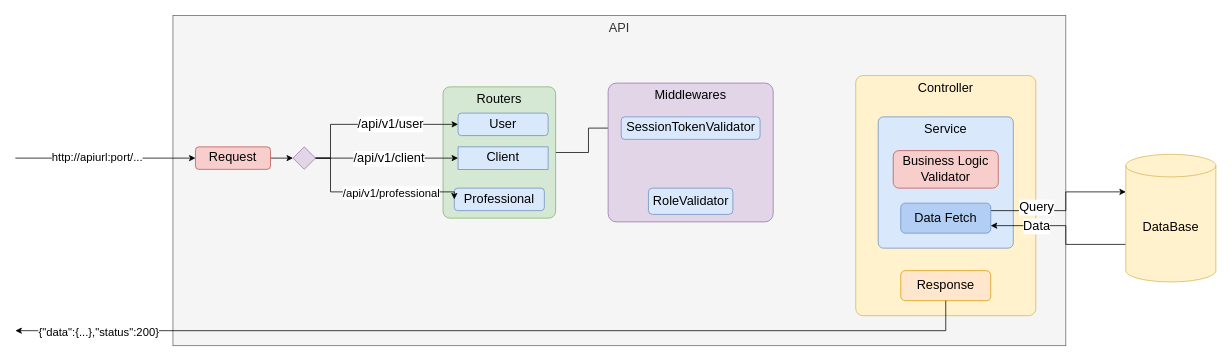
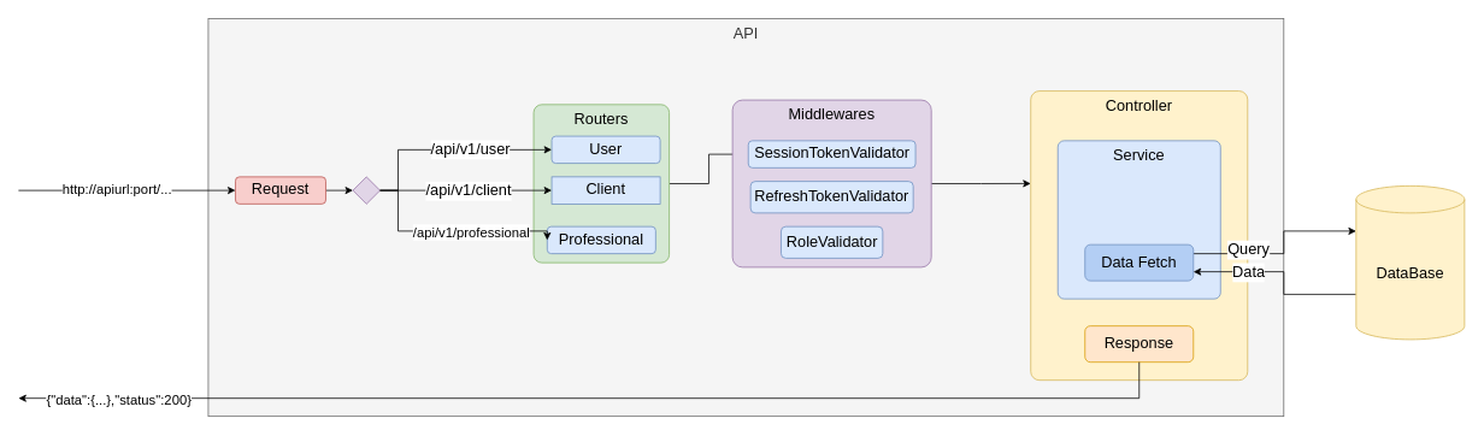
  <mxCell id="0" />
  <mxCell id="1" parent="0" />
  <mxCell id="2" value="API" style="rounded=0;whiteSpace=wrap;html=1;verticalAlign=top;align=center;fontSize=17;fillColor=#f5f5f5;fontColor=#333333;strokeColor=#666666;" vertex="1" parent="1"><mxGeometry x="230" y="20" width="1190" height="440" as="geometry" /></mxCell>
  <mxCell id="3" style="edgeStyle=orthogonalEdgeStyle;rounded=0;orthogonalLoop=1;jettySize=auto;html=1;exitX=1;exitY=0.5;exitDx=0;exitDy=0;entryX=0;entryY=0.5;entryDx=0;entryDy=0;fontSize=17;" edge="1" parent="1" source="4" target="5"><mxGeometry relative="1" as="geometry" /></mxCell>
  <mxCell id="4" value="Request" style="rounded=1;whiteSpace=wrap;html=1;fontSize=17;fillColor=#f8cecc;strokeColor=#b85450;" vertex="1" parent="1"><mxGeometry x="260" y="195" width="100" height="30" as="geometry" /></mxCell>
  <mxCell id="5" value="" style="rhombus;whiteSpace=wrap;html=1;fontSize=17;fillColor=#e1d5e7;strokeColor=#9673a6;" vertex="1" parent="1"><mxGeometry x="390" y="195" width="30" height="30" as="geometry" /></mxCell>
  <mxCell id="6" style="edgeStyle=orthogonalEdgeStyle;rounded=0;orthogonalLoop=1;jettySize=auto;html=1;exitX=1;exitY=0.5;exitDx=0;exitDy=0;fontSize=17;" edge="1" parent="1" source="7" target="14"><mxGeometry relative="1" as="geometry" /></mxCell>
  <mxCell id="7" value="Routers" style="rounded=1;whiteSpace=wrap;html=1;fontSize=17;verticalAlign=top;arcSize=6;fillColor=#d5e8d4;strokeColor=#82b366;" vertex="1" parent="1"><mxGeometry x="590" y="115" width="150" height="175" as="geometry" /></mxCell>
+ <mxCell id="8" style="edgeStyle=orthogonalEdgeStyle;rounded=0;orthogonalLoop=1;jettySize=auto;html=1;exitX=1;exitY=0.5;exitDx=0;exitDy=0;entryX=0;entryY=0.32;entryDx=0;entryDy=0;entryPerimeter=0;fontSize=15;" edge="1" parent="1" source="9" target="10"><mxGeometry relative="1" as="geometry" /></mxCell>
  <mxCell id="9" value="Middlewares" style="rounded=1;whiteSpace=wrap;html=1;fontSize=17;verticalAlign=top;arcSize=6;fillColor=#e1d5e7;strokeColor=#9673a6;" vertex="1" parent="1"><mxGeometry x="810" y="110" width="220" height="185" as="geometry" /></mxCell>
  <mxCell id="10" value="Controller" style="rounded=1;whiteSpace=wrap;html=1;fontSize=17;verticalAlign=top;arcSize=4;fillColor=#fff2cc;strokeColor=#d6b656;" vertex="1" parent="1"><mxGeometry x="1140" y="100" width="240" height="320" as="geometry" /></mxCell>
  <mxCell id="11" value="User" style="rounded=1;whiteSpace=wrap;html=1;fontSize=17;fillColor=#dae8fc;strokeColor=#6c8ebf;" vertex="1" parent="1"><mxGeometry x="610" y="150" width="120" height="30" as="geometry" /></mxCell>
  <mxCell id="12" value="Client" style="whiteSpace=wrap;html=1;fontSize=17;fillColor=#dae8fc;strokeColor=#6c8ebf;rounded=0;" vertex="1" parent="1"><mxGeometry x="610" y="195" width="120" height="30" as="geometry" /></mxCell>
  <mxCell id="13" value="Professional" style="rounded=1;whiteSpace=wrap;html=1;fontSize=17;fillColor=#dae8fc;strokeColor=#6c8ebf;" vertex="1" parent="1"><mxGeometry x="605" y="250" width="120" height="30" as="geometry" /></mxCell>
  <mxCell id="14" value="SessionTokenValidator" style="rounded=1;whiteSpace=wrap;html=1;fontSize=17;fillColor=#dae8fc;strokeColor=#6c8ebf;" vertex="1" parent="1"><mxGeometry x="827.5" y="155" width="185" height="30" as="geometry" /></mxCell>
+ <mxCell id="15" value="RefreshTokenValidator" style="rounded=1;whiteSpace=wrap;html=1;fontSize=17;fillColor=#dae8fc;strokeColor=#6c8ebf;" vertex="1" parent="1"><mxGeometry x="830" y="200" width="180" height="35" as="geometry" /></mxCell>
  <mxCell id="16" value="RoleValidator" style="rounded=1;whiteSpace=wrap;html=1;fontSize=17;fillColor=#dae8fc;strokeColor=#6c8ebf;" vertex="1" parent="1"><mxGeometry x="863.75" y="250" width="112.5" height="35" as="geometry" /></mxCell>
  <mxCell id="17" value="Service" style="rounded=1;whiteSpace=wrap;html=1;fontSize=17;verticalAlign=top;arcSize=4;fillColor=#dae8fc;strokeColor=#6c8ebf;" vertex="1" parent="1"><mxGeometry x="1170" y="155" width="180" height="175" as="geometry" /></mxCell>
- <mxCell id="18" value="Business Logic Validator" style="rounded=1;whiteSpace=wrap;html=1;fontSize=17;fillColor=#f8cecc;strokeColor=#b85450;" vertex="1" parent="1"><mxGeometry x="1190" y="200" width="140" height="50" as="geometry" /></mxCell>
  <mxCell id="19" style="edgeStyle=orthogonalEdgeStyle;rounded=0;orthogonalLoop=1;jettySize=auto;html=1;exitX=1;exitY=0.25;exitDx=0;exitDy=0;entryX=0;entryY=0;entryDx=0;entryDy=50;entryPerimeter=0;fontSize=17;" edge="1" parent="1" source="21" target="25"><mxGeometry relative="1" as="geometry"><Array as="points"><mxPoint x="1420" y="280" /><mxPoint x="1420" y="255" /></Array></mxGeometry></mxCell>
  <mxCell id="20" value="Query" style="edgeLabel;html=1;align=center;verticalAlign=middle;resizable=0;points=[];fontSize=17;" vertex="1" connectable="0" parent="19"><mxGeometry x="0.352" y="1" relative="1" as="geometry"><mxPoint x="-54" y="21" as="offset" /></mxGeometry></mxCell>
  <mxCell id="21" value="Data Fetch" style="rounded=1;whiteSpace=wrap;html=1;fontSize=17;fillColor=#b3cef4;strokeColor=#6c8ebf;" vertex="1" parent="1"><mxGeometry x="1200" y="270" width="120" height="40" as="geometry" /></mxCell>
  <mxCell id="22" value="Response" style="rounded=1;whiteSpace=wrap;html=1;fontSize=17;fillColor=#ffe6cc;strokeColor=#d79b00;" vertex="1" parent="1"><mxGeometry x="1200" y="360" width="120" height="40" as="geometry" /></mxCell>
  <mxCell id="23" style="edgeStyle=orthogonalEdgeStyle;rounded=0;orthogonalLoop=1;jettySize=auto;html=1;exitX=0;exitY=0;exitDx=0;exitDy=120;exitPerimeter=0;entryX=1;entryY=0.75;entryDx=0;entryDy=0;fontSize=17;" edge="1" parent="1" source="25" target="21"><mxGeometry relative="1" as="geometry"><Array as="points"><mxPoint x="1420" y="325" /><mxPoint x="1420" y="300" /></Array></mxGeometry></mxCell>
  <mxCell id="24" value="Data" style="edgeLabel;html=1;align=center;verticalAlign=middle;resizable=0;points=[];fontSize=17;" vertex="1" connectable="0" parent="23"><mxGeometry x="-0.323" y="-2" relative="1" as="geometry"><mxPoint x="-51" y="-23" as="offset" /></mxGeometry></mxCell>
  <mxCell id="25" value="DataBase" style="shape=cylinder3;whiteSpace=wrap;html=1;boundedLbl=1;backgroundOutline=1;size=15;fontSize=17;fillColor=#fff2cc;strokeColor=#d6b656;" vertex="1" parent="1"><mxGeometry x="1500" y="205" width="120" height="170" as="geometry" /></mxCell>
  <mxCell id="26" style="edgeStyle=orthogonalEdgeStyle;rounded=0;orthogonalLoop=1;jettySize=auto;html=1;exitX=1;exitY=0.5;exitDx=0;exitDy=0;entryX=0;entryY=0.5;entryDx=0;entryDy=0;fontSize=17;" edge="1" parent="1" source="5" target="11"><mxGeometry relative="1" as="geometry"><Array as="points"><mxPoint x="440" y="210" /><mxPoint x="440" y="165" /></Array></mxGeometry></mxCell>
  <mxCell id="27" value="/api/v1/user" style="edgeLabel;html=1;align=center;verticalAlign=middle;resizable=0;points=[];fontSize=17;" vertex="1" connectable="0" parent="26"><mxGeometry x="0.222" y="1" relative="1" as="geometry"><mxPoint as="offset" /></mxGeometry></mxCell>
  <mxCell id="28" style="edgeStyle=orthogonalEdgeStyle;rounded=0;orthogonalLoop=1;jettySize=auto;html=1;exitX=1;exitY=0.5;exitDx=0;exitDy=0;entryX=0;entryY=0.5;entryDx=0;entryDy=0;fontSize=17;" edge="1" parent="1" source="5" target="12"><mxGeometry relative="1" as="geometry" /></mxCell>
  <mxCell id="29" value="/api/v1/client" style="edgeLabel;html=1;align=center;verticalAlign=middle;resizable=0;points=[];fontSize=17;" vertex="1" connectable="0" parent="28"><mxGeometry x="0.363" y="3" relative="1" as="geometry"><mxPoint x="-32" y="3" as="offset" /></mxGeometry></mxCell>
  <mxCell id="30" style="edgeStyle=orthogonalEdgeStyle;rounded=0;orthogonalLoop=1;jettySize=auto;html=1;exitX=1;exitY=0.5;exitDx=0;exitDy=0;entryX=0;entryY=0.5;entryDx=0;entryDy=0;fontSize=17;" edge="1" parent="1" source="5" target="13"><mxGeometry relative="1" as="geometry"><Array as="points"><mxPoint x="440" y="210" /><mxPoint x="440" y="255" /></Array></mxGeometry></mxCell>
  <mxCell id="31" value="/api/v1/professional" style="edgeLabel;html=1;align=center;verticalAlign=middle;resizable=0;points=[];fontSize=15;" vertex="1" connectable="0" parent="30"><mxGeometry x="0.207" y="-2" relative="1" as="geometry"><mxPoint y="-2" as="offset" /></mxGeometry></mxCell>
  <mxCell id="32" value="" style="endArrow=classic;html=1;rounded=0;fontSize=17;exitX=0.5;exitY=1;exitDx=0;exitDy=0;" edge="1" parent="1" source="22"><mxGeometry width="50" height="50" relative="1" as="geometry"><mxPoint x="880" y="450" as="sourcePoint" /><mxPoint x="20" y="440" as="targetPoint" /><Array as="points"><mxPoint x="1260" y="440" /></Array></mxGeometry></mxCell>
  <mxCell id="33" value="{&quot;data&quot;:{...},&quot;status&quot;:200}" style="edgeLabel;html=1;align=center;verticalAlign=middle;resizable=0;points=[];fontSize=15;" vertex="1" connectable="0" parent="32"><mxGeometry x="0.849" y="1" relative="1" as="geometry"><mxPoint x="13" as="offset" /></mxGeometry></mxCell>
  <mxCell id="34" value="" style="endArrow=classic;html=1;rounded=0;fontSize=15;entryX=0;entryY=0.5;entryDx=0;entryDy=0;" edge="1" parent="1" target="4"><mxGeometry width="50" height="50" relative="1" as="geometry"><mxPoint x="20" y="210" as="sourcePoint" /><mxPoint x="110" y="180" as="targetPoint" /></mxGeometry></mxCell>
  <mxCell id="35" value="http://apiurl:port/..." style="edgeLabel;html=1;align=center;verticalAlign=middle;resizable=0;points=[];fontSize=15;" vertex="1" connectable="0" parent="34"><mxGeometry x="-0.098" y="3" relative="1" as="geometry"><mxPoint as="offset" /></mxGeometry></mxCell>
